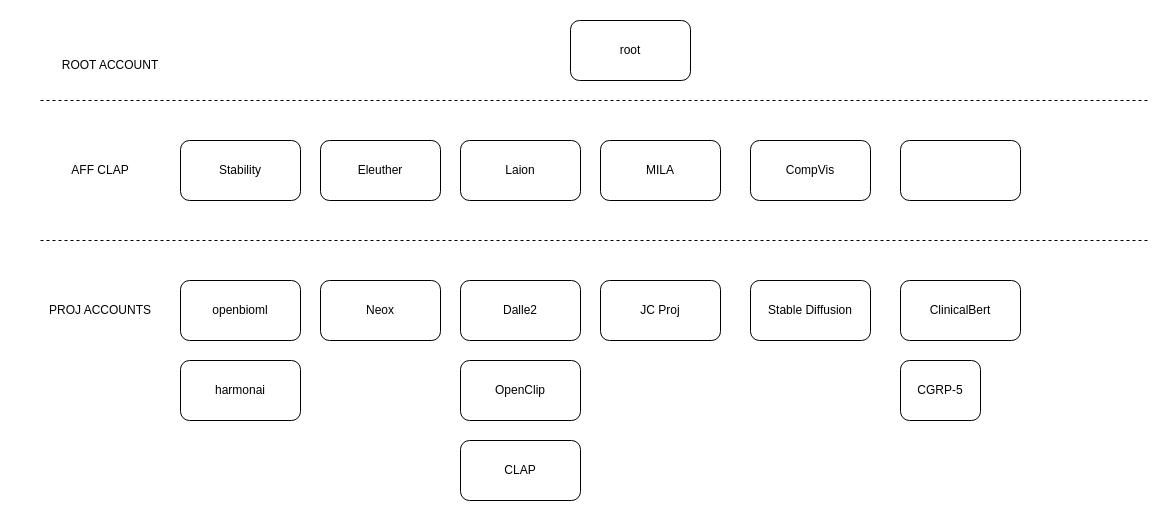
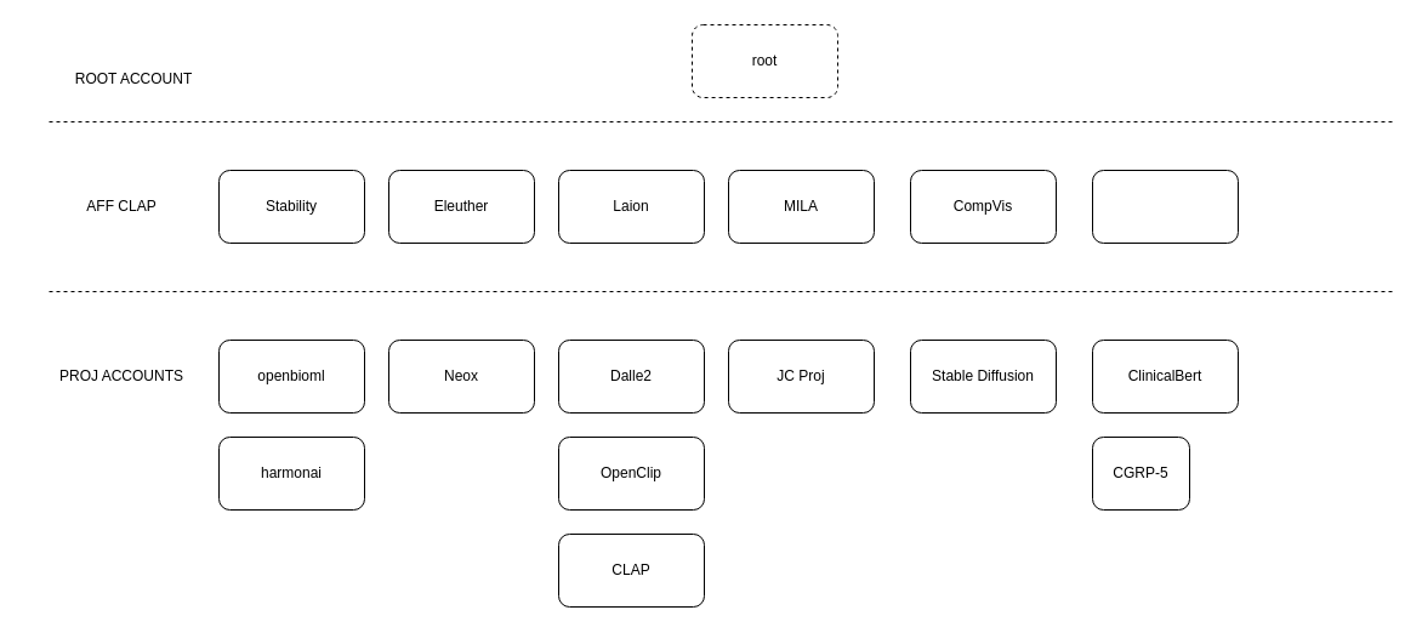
  <mxCell id="0" />
  <mxCell id="1" parent="0" />
- <mxCell id="2" value="root" style="rounded=1;whiteSpace=wrap;html=1;" vertex="1" parent="1"><mxGeometry x="570" y="20" width="120" height="60" as="geometry" /></mxCell>
+ <mxCell id="2" value="root" style="rounded=1;whiteSpace=wrap;html=1;dashed=1;" vertex="1" parent="1"><mxGeometry x="570" y="20" width="120" height="60" as="geometry" /></mxCell>
  <mxCell id="3" value="Stability" style="rounded=1;whiteSpace=wrap;html=1;" vertex="1" parent="1"><mxGeometry x="180" y="140" width="120" height="60" as="geometry" /></mxCell>
  <mxCell id="4" value="Eleuther" style="rounded=1;whiteSpace=wrap;html=1;" vertex="1" parent="1"><mxGeometry x="320" y="140" width="120" height="60" as="geometry" /></mxCell>
  <mxCell id="5" value="Laion" style="rounded=1;whiteSpace=wrap;html=1;" vertex="1" parent="1"><mxGeometry x="460" y="140" width="120" height="60" as="geometry" /></mxCell>
  <mxCell id="6" value="MILA" style="rounded=1;whiteSpace=wrap;html=1;" vertex="1" parent="1"><mxGeometry x="600" y="140" width="120" height="60" as="geometry" /></mxCell>
  <mxCell id="7" value="openbioml" style="rounded=1;whiteSpace=wrap;html=1;" vertex="1" parent="1"><mxGeometry x="180" y="280" width="120" height="60" as="geometry" /></mxCell>
  <mxCell id="8" value="harmonai" style="rounded=1;whiteSpace=wrap;html=1;" vertex="1" parent="1"><mxGeometry x="180" y="360" width="120" height="60" as="geometry" /></mxCell>
  <mxCell id="9" value="CompVis" style="rounded=1;whiteSpace=wrap;html=1;" vertex="1" parent="1"><mxGeometry x="750" y="140" width="120" height="60" as="geometry" /></mxCell>
  <mxCell id="10" value="Dalle2" style="rounded=1;whiteSpace=wrap;html=1;" vertex="1" parent="1"><mxGeometry x="460" y="280" width="120" height="60" as="geometry" /></mxCell>
  <mxCell id="11" value="OpenClip" style="rounded=1;whiteSpace=wrap;html=1;" vertex="1" parent="1"><mxGeometry x="460" y="360" width="120" height="60" as="geometry" /></mxCell>
  <mxCell id="12" value="ClinicalBert" style="rounded=1;whiteSpace=wrap;html=1;" vertex="1" parent="1"><mxGeometry x="900" y="280" width="120" height="60" as="geometry" /></mxCell>
  <mxCell id="13" value="" style="rounded=1;whiteSpace=wrap;html=1;" vertex="1" parent="1"><mxGeometry x="900" y="140" width="120" height="60" as="geometry" /></mxCell>
  <mxCell id="14" value="CLAP" style="rounded=1;whiteSpace=wrap;html=1;" vertex="1" parent="1"><mxGeometry x="460" y="440" width="120" height="60" as="geometry" /></mxCell>
  <mxCell id="15" value="CGRP-5" style="rounded=1;whiteSpace=wrap;html=1;" vertex="1" parent="1"><mxGeometry x="900" y="360" width="80" height="60" as="geometry" /></mxCell>
  <mxCell id="16" value="ROOT ACCOUNT" style="text;html=1;strokeColor=none;fillColor=none;align=center;verticalAlign=middle;whiteSpace=wrap;rounded=0;" vertex="1" parent="1"><mxGeometry y="50" width="180" height="30" as="geometry" x="20" /></mxCell>
  <mxCell id="17" value="AFF CLAP" style="text;html=1;strokeColor=none;fillColor=none;align=center;verticalAlign=middle;whiteSpace=wrap;rounded=0;" vertex="1" parent="1"><mxGeometry y="155" width="160" height="30" as="geometry" x="20" /></mxCell>
  <mxCell id="18" value="PROJ ACCOUNTS" style="text;html=1;strokeColor=none;fillColor=none;align=center;verticalAlign=middle;whiteSpace=wrap;rounded=0;" vertex="1" parent="1"><mxGeometry x="45" y="295" width="110" height="30" as="geometry" /></mxCell>
  <mxCell id="19" value="" style="endArrow=none;dashed=1;html=1;" edge="1" parent="1"><mxGeometry width="50" height="50" relative="1" as="geometry"><mxPoint x="40" y="240" as="sourcePoint" /><mxPoint x="1150" y="240" as="targetPoint" /></mxGeometry></mxCell>
  <mxCell id="20" value="" style="endArrow=none;dashed=1;html=1;" edge="1" parent="1"><mxGeometry width="50" height="50" relative="1" as="geometry"><mxPoint x="40" y="100" as="sourcePoint" /><mxPoint x="1150" y="100" as="targetPoint" /></mxGeometry></mxCell>
  <mxCell id="21" value="Neox" style="rounded=1;whiteSpace=wrap;html=1;" vertex="1" parent="1"><mxGeometry x="320" y="280" width="120" height="60" as="geometry" /></mxCell>
  <mxCell id="22" value="JC Proj" style="rounded=1;whiteSpace=wrap;html=1;" vertex="1" parent="1"><mxGeometry x="600" y="280" width="120" height="60" as="geometry" /></mxCell>
  <mxCell id="23" value="Stable Diffusion" style="rounded=1;whiteSpace=wrap;html=1;" vertex="1" parent="1"><mxGeometry x="750" y="280" width="120" height="60" as="geometry" /></mxCell>
